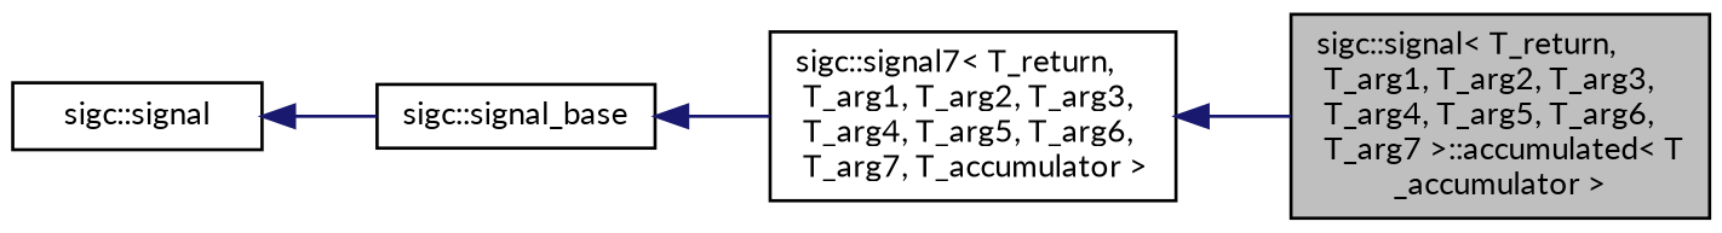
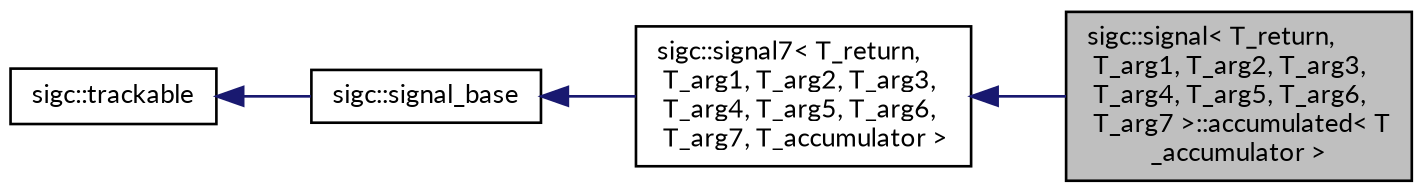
  digraph {
    rankdir=LR
    fontname=Lato
    node [color=black fillcolor=white fontname=Lato fontsize=10 shape=record style=filled]
    edge [color=midnightblue dir=back fontname=Lato fontsize=10 labelfontname=Sans labelfontsize=10 style=solid]
    n1 [fillcolor=grey75 fontcolor=black height=0.2 label="sigc::signal\< T_return,\l T_arg1, T_arg2, T_arg3,\l T_arg4, T_arg5, T_arg6,\l T_arg7 \>::accumulated\< T\l_accumulator \>" width=0.4]
    n2 [height=0.2 label="sigc::signal7\< T_return,\l T_arg1, T_arg2, T_arg3,\l T_arg4, T_arg5, T_arg6,\l T_arg7, T_accumulator \>" width=0.4]
    n3 [height=0.2 label="sigc::signal_base" width=0.4]
-   n4 [height=0.2 label="sigc::signal" width=0.4]
+   n4 [height=0.2 label="sigc::trackable" width=0.4]
    n2 -> n1
    n3 -> n2
    n4 -> n3
  }
